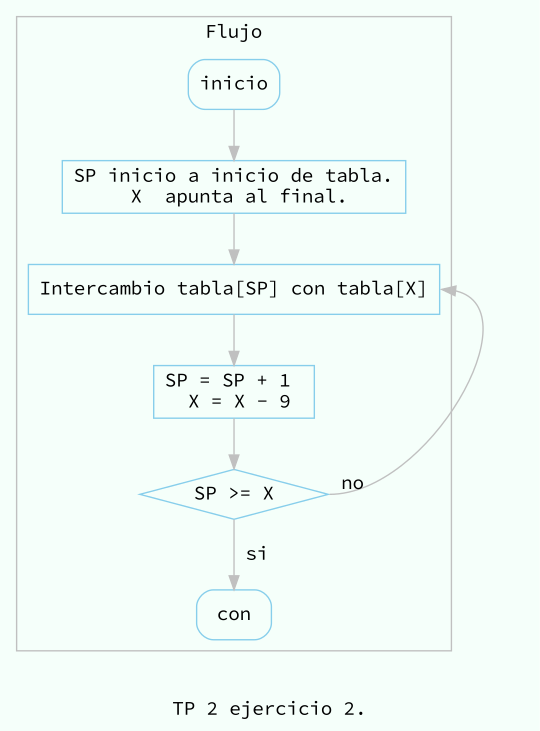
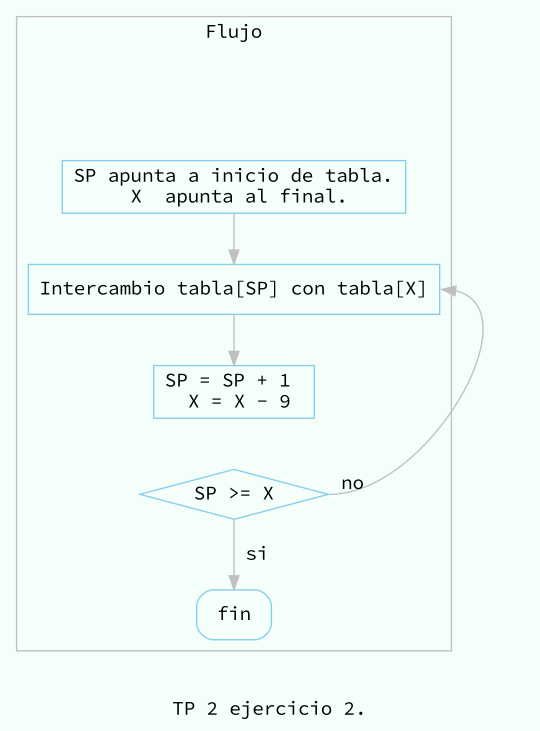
  digraph {
    bgcolor=mintcream
    color=gray
    fontname="Source Code Pro"
    label="TP 2 ejercicio 2."
    labelloc=bc
    node [color=skyblue fontname="Source Code Pro" shape=box]
    edge [color=gray fontname="Source Code Pro"]
-   inicio [style=rounded]
-   n2 [label="SP inicio a inicio de tabla.\n X  apunta al final."]
-   fin [style=rounded label=con]
+   n2 [label="SP apunta a inicio de tabla.\n X  apunta al final."]
+   fin [style=rounded]
    n4 [label="Intercambio tabla[SP] con tabla[X]"]
    n5 [label="SP = SP + 1 \n X = X - 9"]
    n6 [label="SP >= X" shape=diamond]
    subgraph cluster_1 {
      label=Flujo
      labelloc=tc
-     inicio
      n2
      fin
      n4
      n5
      n6
    }
-   inicio -> n2
    n2 -> n4
    n4 -> n5
-   n5 -> n6
    n6 -> fin [label=" si"]
    n6 -> n4 [constraint=false headport=e taillabel=" no" tailport=e]
  }
